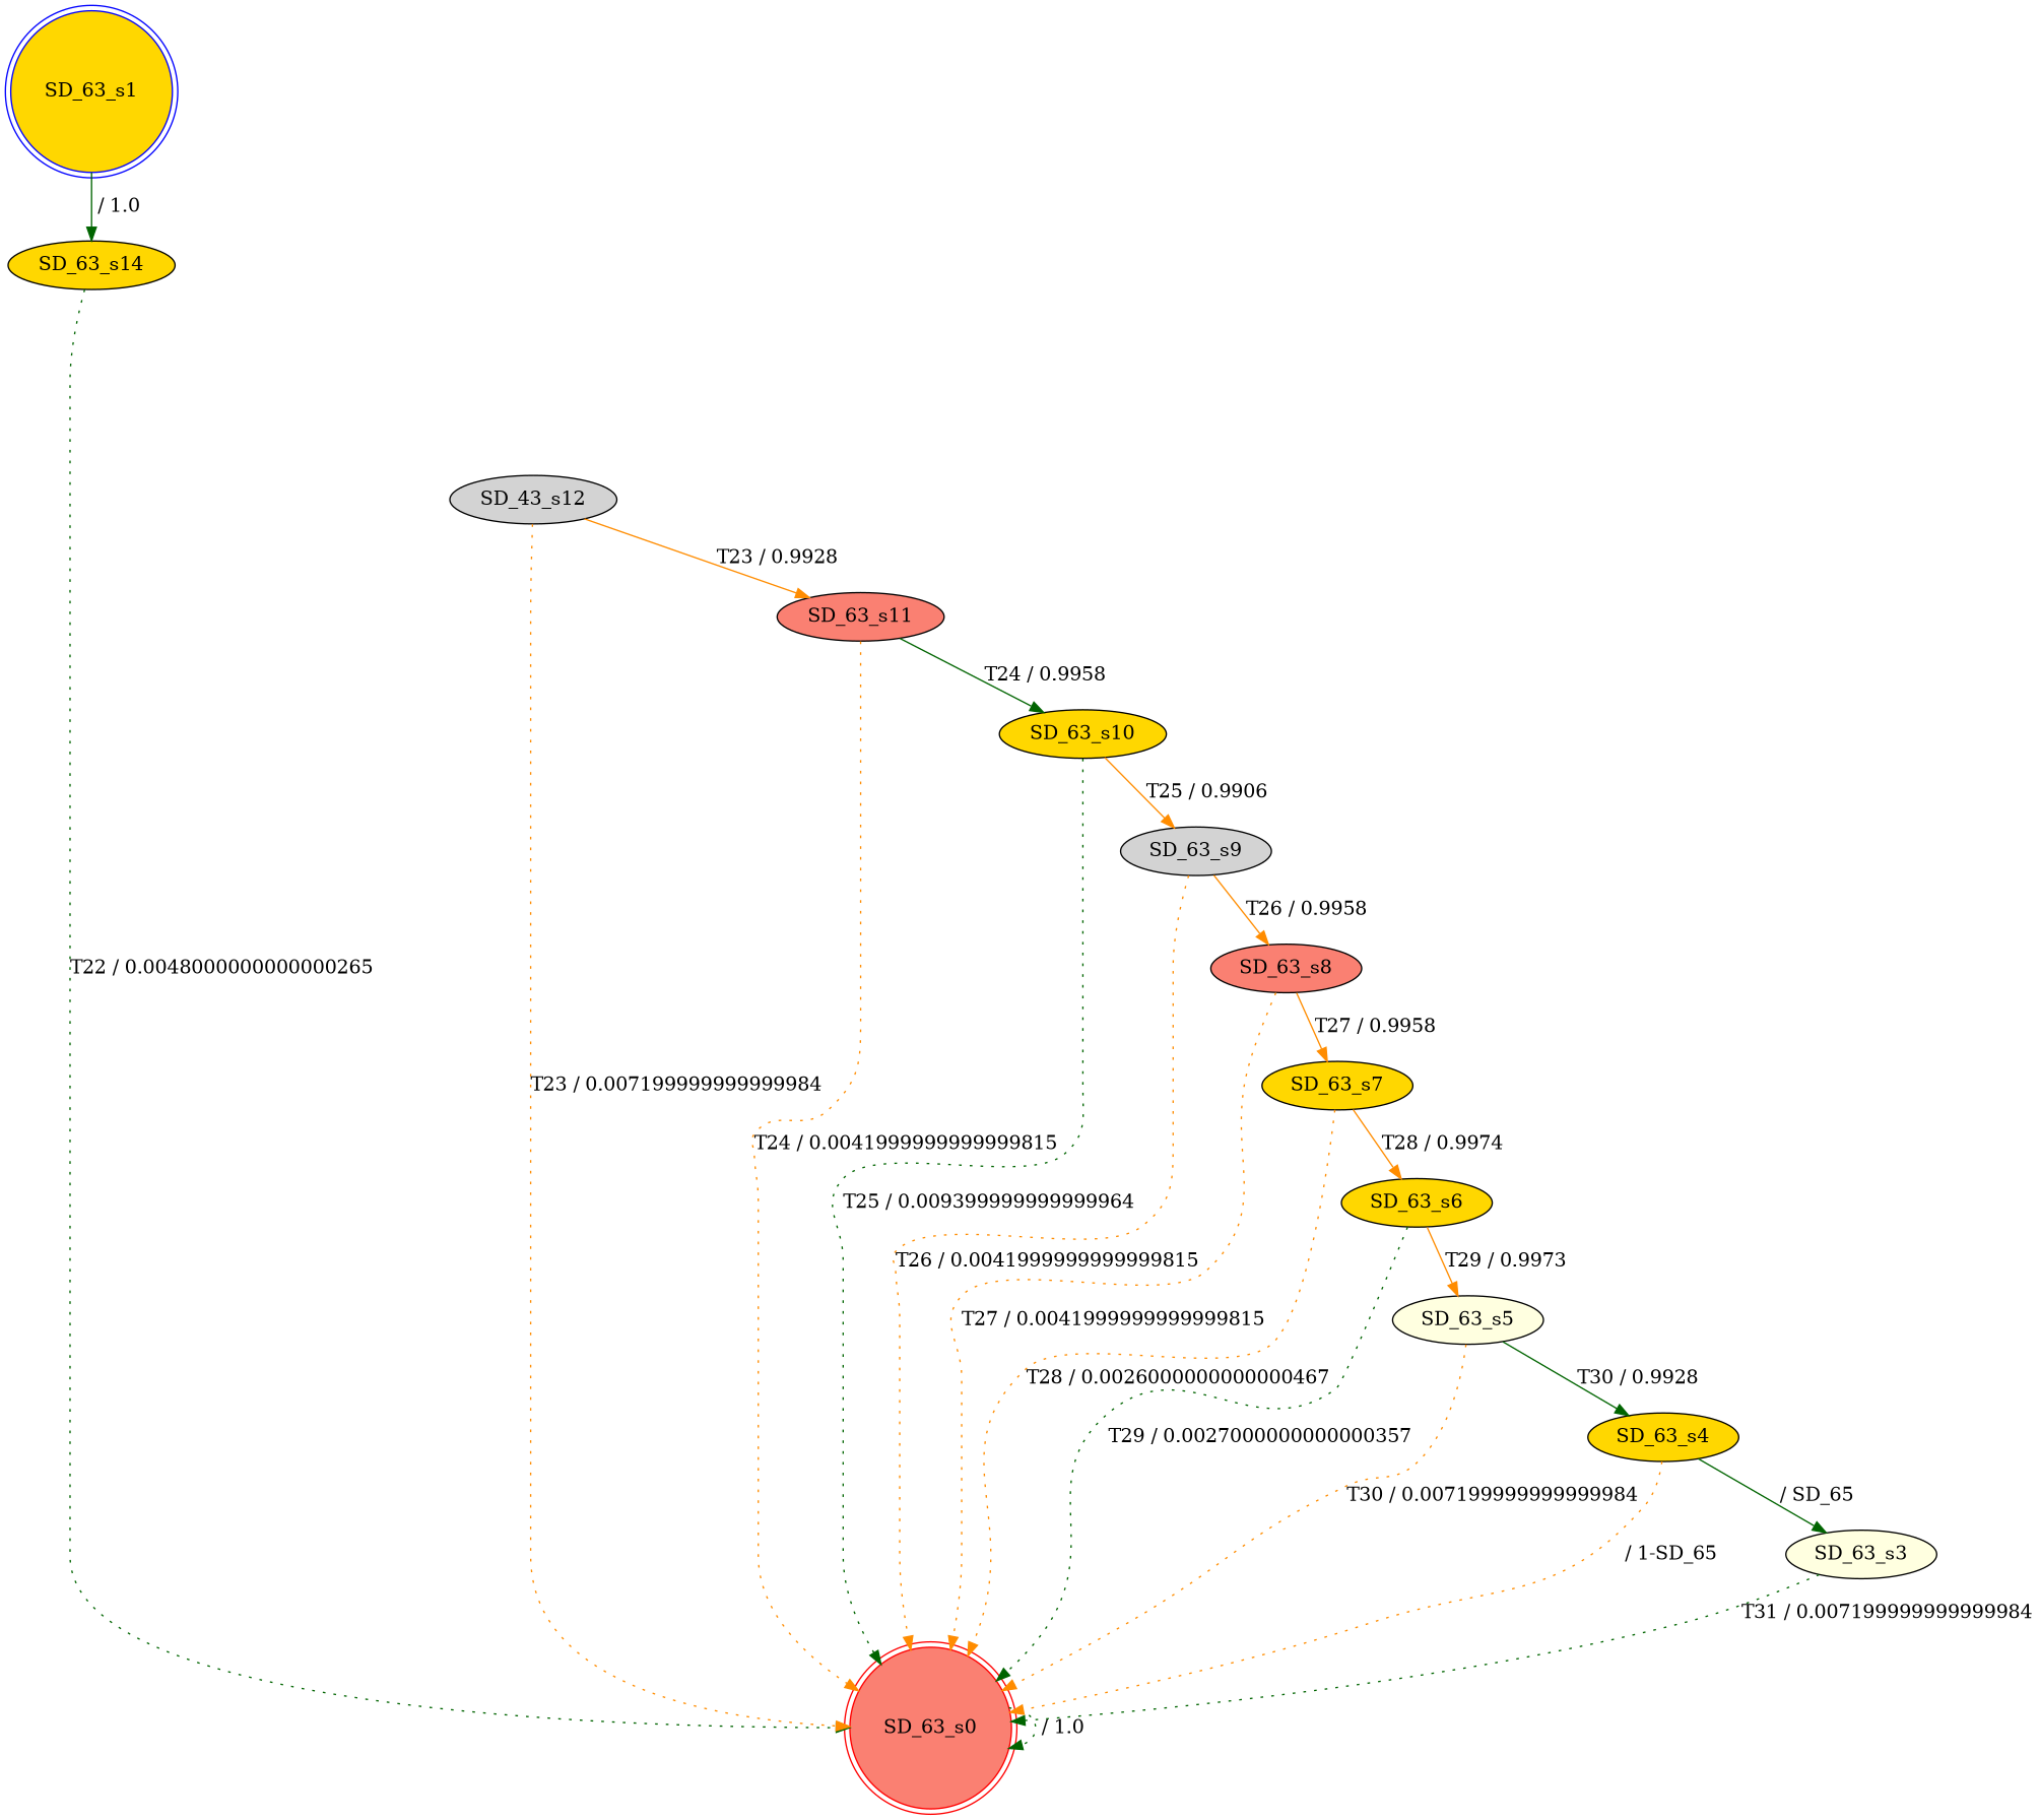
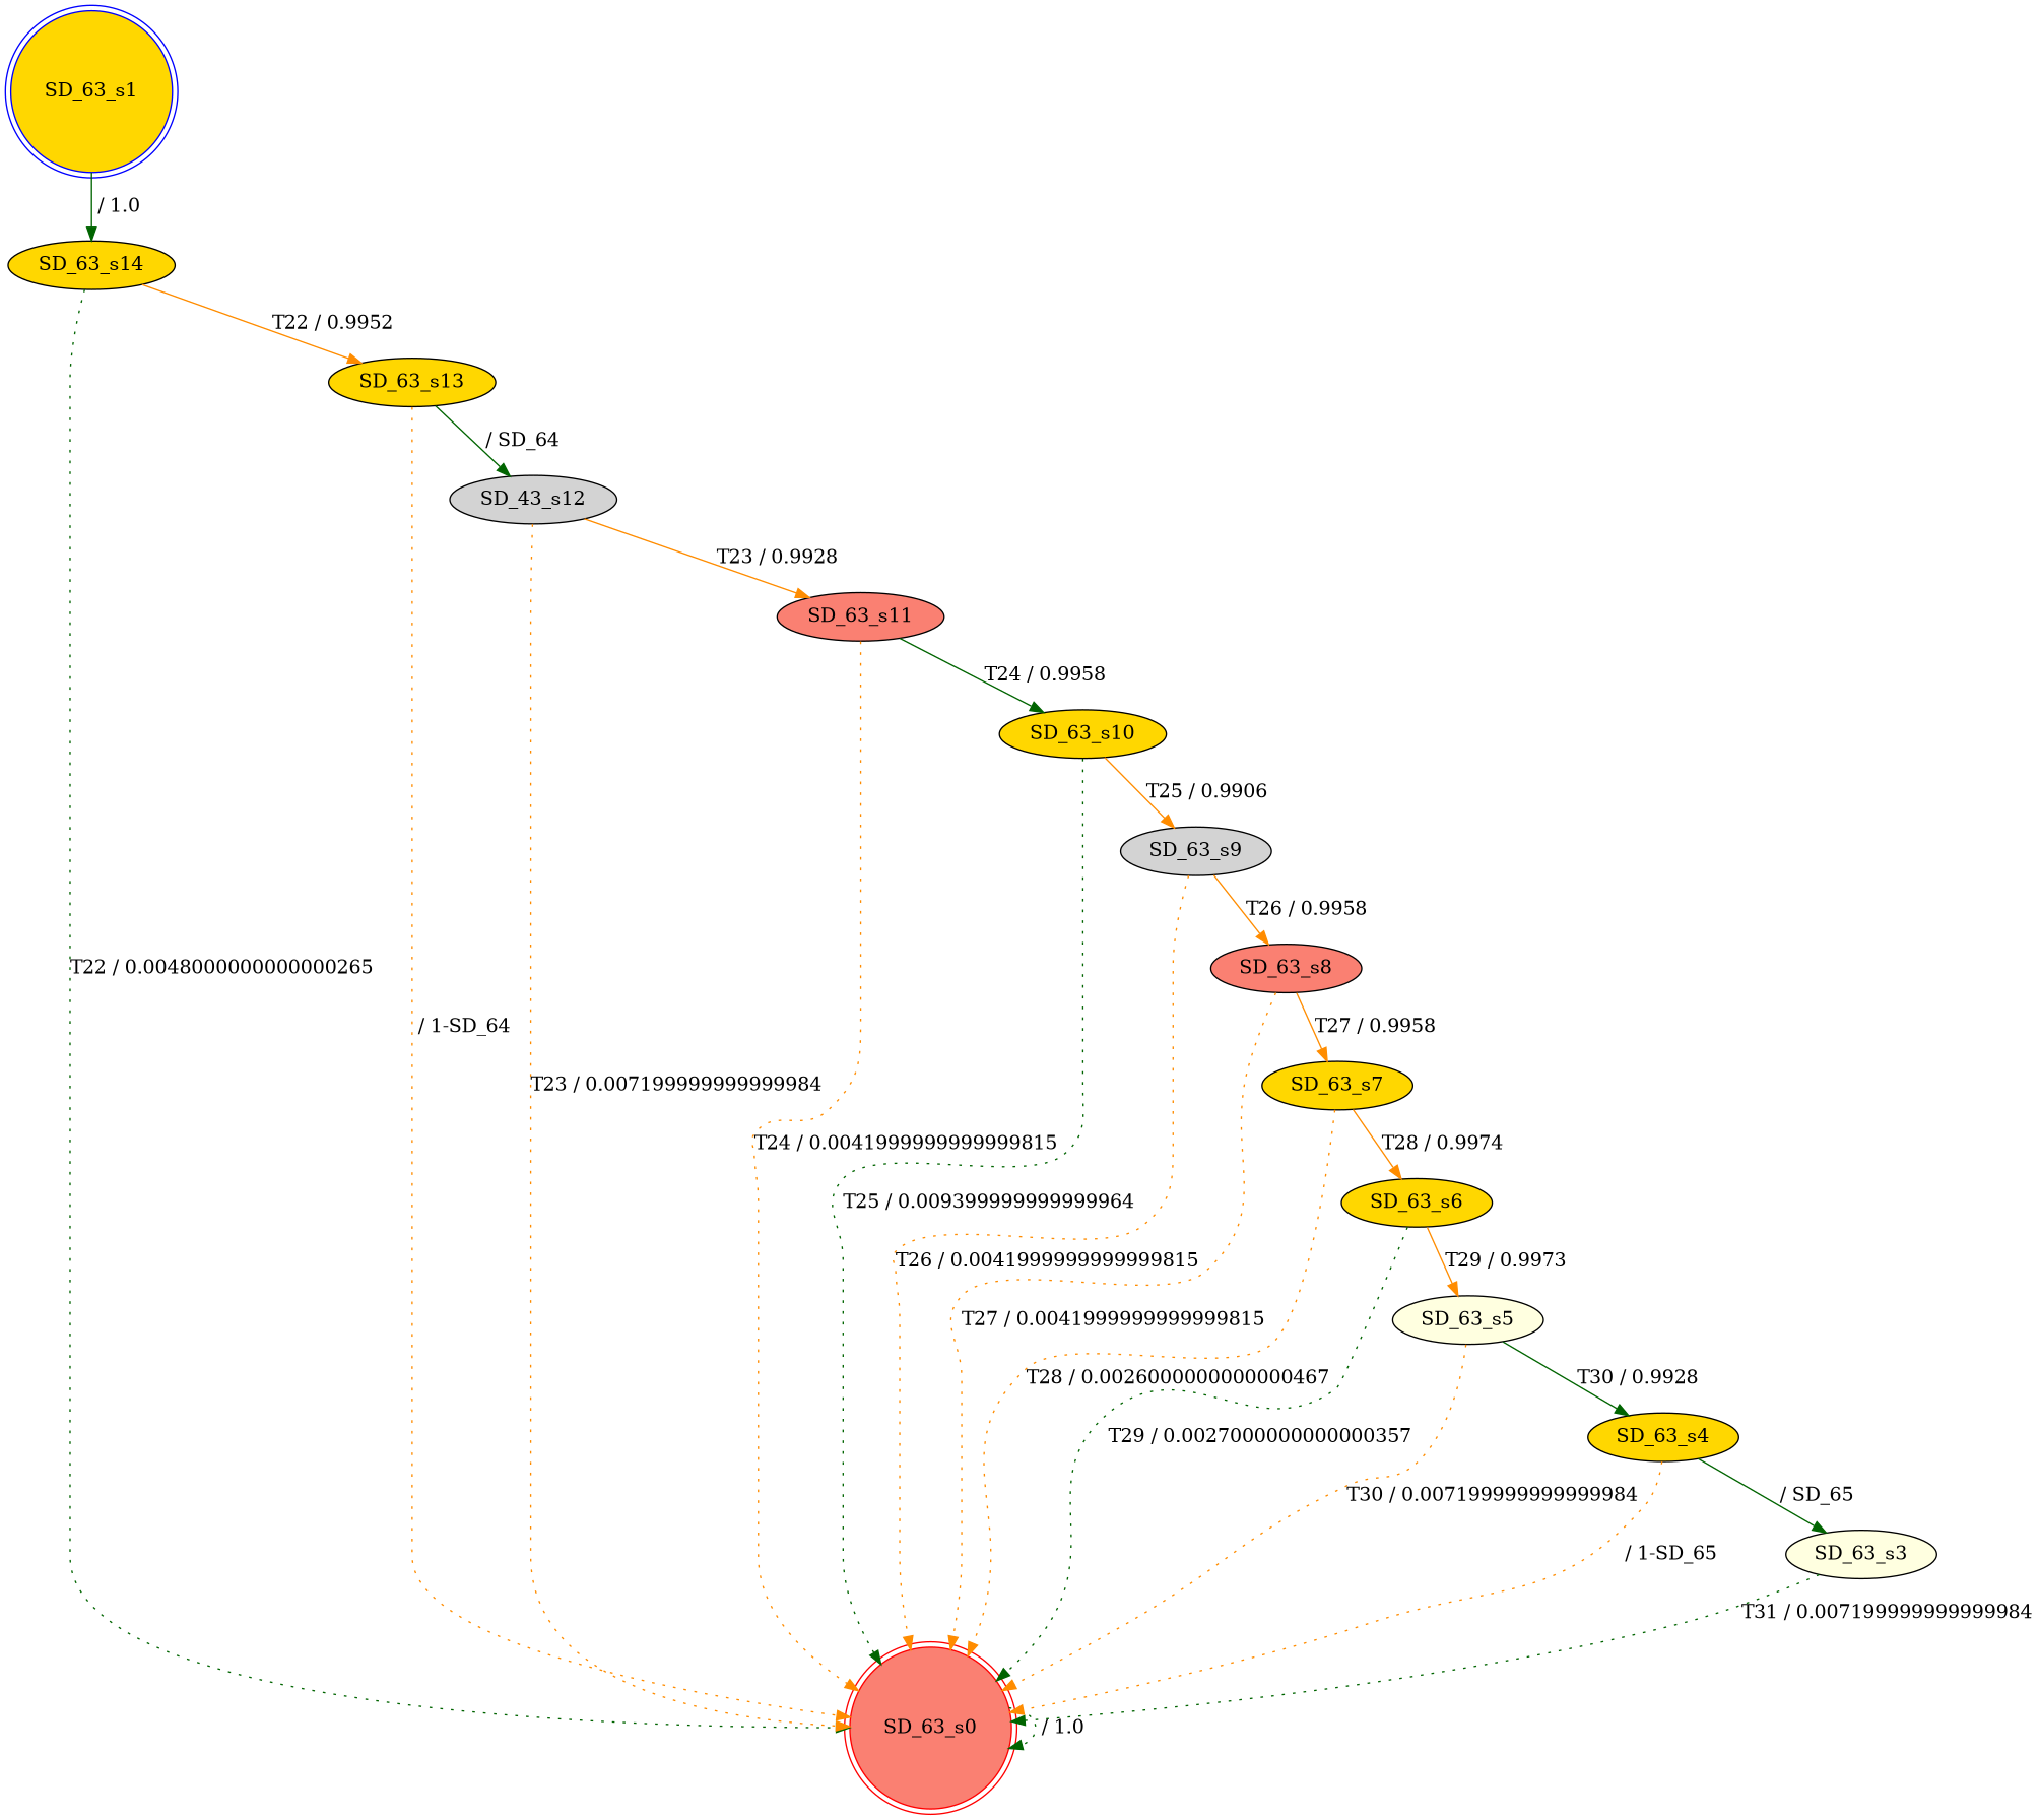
  digraph {
    node [fillcolor=gold style=filled]
    edge [color=darkorange style=dotted]
    n1 [color=red fillcolor=salmon label=SD_63_s0 shape=doublecircle]
    n2 [color=blue label=SD_63_s1 shape=doublecircle]
    n3 [label=SD_63_s14]
+   n4 [label=SD_63_s13]
    n5 [fillcolor=lightyellow label=SD_63_s3]
    n6 [label=SD_63_s4]
    n7 [fillcolor=lightyellow label=SD_63_s5]
    n8 [label=SD_63_s6]
    n9 [label=SD_63_s7]
    n10 [fillcolor=salmon label=SD_63_s8]
    n11 [fillcolor=lightgrey label=SD_63_s9]
    n12 [label=SD_63_s10]
    n13 [fillcolor=salmon label=SD_63_s11]
    n14 [fillcolor=lightgrey label=SD_43_s12]
    n1 -> n1 [color=darkgreen label=" / 1.0"]
    n2 -> n3 [color=darkgreen label=" / 1.0" style=""]
    n3 -> n1 [color=darkgreen label="T22 / 0.0048000000000000265"]
+   n3 -> n4 [label="T22 / 0.9952" style=""]
+   n4 -> n1 [label=" / 1-SD_64"]
+   n4 -> n14 [color=darkgreen label=" / SD_64" style=""]
    n5 -> n1 [color=darkgreen label="T31 / 0.007199999999999984"]
    n6 -> n1 [label=" / 1-SD_65"]
    n6 -> n5 [color=darkgreen label=" / SD_65" style=""]
    n7 -> n1 [label="T30 / 0.007199999999999984"]
    n7 -> n6 [color=darkgreen label="T30 / 0.9928" style=""]
    n8 -> n1 [color=darkgreen label="T29 / 0.0027000000000000357"]
    n8 -> n7 [label="T29 / 0.9973" style=""]
    n9 -> n1 [label="T28 / 0.0026000000000000467"]
    n9 -> n8 [label="T28 / 0.9974" style=""]
    n10 -> n1 [label="T27 / 0.0041999999999999815"]
    n10 -> n9 [label="T27 / 0.9958" style=""]
    n11 -> n1 [label="T26 / 0.0041999999999999815"]
    n11 -> n10 [label="T26 / 0.9958" style=""]
    n12 -> n1 [color=darkgreen label="T25 / 0.009399999999999964"]
    n12 -> n11 [label="T25 / 0.9906" style=""]
    n13 -> n1 [label="T24 / 0.0041999999999999815"]
    n13 -> n12 [color=darkgreen label="T24 / 0.9958" style=""]
    n14 -> n1 [label="T23 / 0.007199999999999984"]
    n14 -> n13 [label="T23 / 0.9928" style=""]
  }
